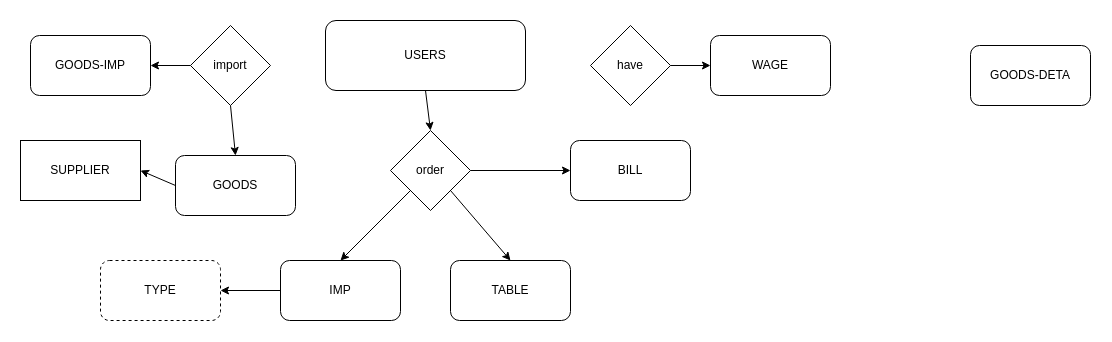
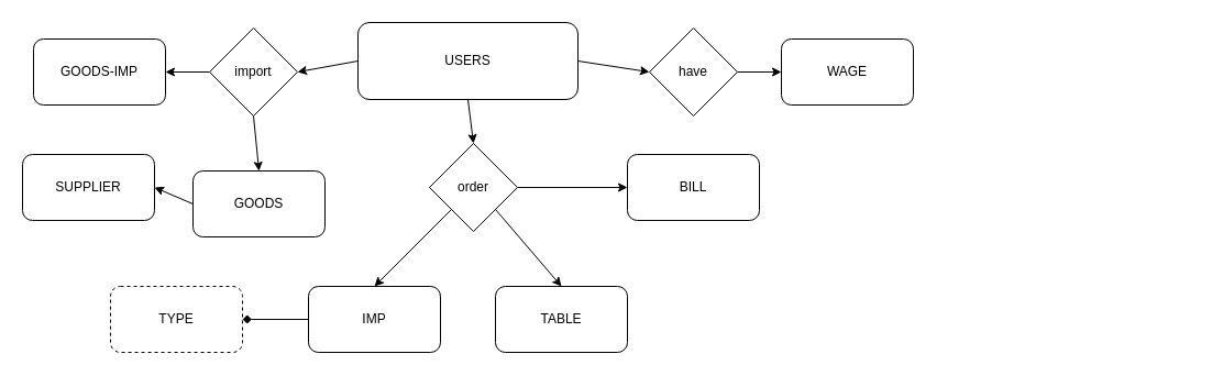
  <mxCell id="0" />
  <mxCell id="1" parent="0" />
  <mxCell id="2" value="USERS" style="rounded=1;whiteSpace=wrap;html=1;" vertex="1" parent="1"><mxGeometry x="325" y="20" width="200" height="70" as="geometry" /></mxCell>
  <mxCell id="3" value="GOODS" style="rounded=1;whiteSpace=wrap;html=1;" vertex="1" parent="1"><mxGeometry x="175" y="155" width="120" height="60" as="geometry" /></mxCell>
- <mxCell id="4" value="SUPPLIER" style="whiteSpace=wrap;html=1;rounded=0;" vertex="1" parent="1"><mxGeometry x="20" y="140" width="120" height="60" as="geometry" /></mxCell>
+ <mxCell id="4" value="SUPPLIER" style="rounded=1;whiteSpace=wrap;html=1;" vertex="1" parent="1"><mxGeometry x="20" y="140" width="120" height="60" as="geometry" /></mxCell>
  <mxCell id="5" value="order" style="rhombus;whiteSpace=wrap;html=1;" vertex="1" parent="1"><mxGeometry x="390" y="130" width="80" height="80" as="geometry" /></mxCell>
  <mxCell id="6" value="have" style="rhombus;whiteSpace=wrap;html=1;" vertex="1" parent="1"><mxGeometry x="590" y="25" width="80" height="80" as="geometry" /></mxCell>
  <mxCell id="7" value="TYPE" style="rounded=1;whiteSpace=wrap;html=1;dashed=1;" vertex="1" parent="1"><mxGeometry x="100" y="260" width="120" height="60" as="geometry" /></mxCell>
  <mxCell id="8" value="IMP" style="rounded=1;whiteSpace=wrap;html=1;" vertex="1" parent="1"><mxGeometry x="280" y="260" width="120" height="60" as="geometry" /></mxCell>
  <mxCell id="9" value="BILL" style="rounded=1;whiteSpace=wrap;html=1;" vertex="1" parent="1"><mxGeometry x="570" y="140" width="120" height="60" as="geometry" /></mxCell>
  <mxCell id="10" value="import" style="rhombus;whiteSpace=wrap;html=1;" vertex="1" parent="1"><mxGeometry x="190" y="25" width="80" height="80" as="geometry" /></mxCell>
  <mxCell id="11" value="TABLE" style="rounded=1;whiteSpace=wrap;html=1;" vertex="1" parent="1"><mxGeometry x="450" y="260" width="120" height="60" as="geometry" /></mxCell>
  <mxCell id="12" value="WAGE" style="rounded=1;whiteSpace=wrap;html=1;" vertex="1" parent="1"><mxGeometry x="710" y="35" width="120" height="60" as="geometry" /></mxCell>
  <mxCell id="13" value="GOODS-IMP" style="rounded=1;whiteSpace=wrap;html=1;" vertex="1" parent="1"><mxGeometry x="30" y="35" width="120" height="60" as="geometry" /></mxCell>
- <mxCell id="14" value="GOODS-DETA" style="rounded=1;whiteSpace=wrap;html=1;" vertex="1" parent="1"><mxGeometry x="970" y="45" width="120" height="60" as="geometry" /></mxCell>
+ <mxCell id="15" value="" style="endArrow=classic;html=1;rounded=0;entryX=1;entryY=0.5;entryDx=0;entryDy=0;exitX=0;exitY=0.5;exitDx=0;exitDy=0;" edge="1" parent="1" source="2" target="10"><mxGeometry width="50" height="50" relative="1" as="geometry"><mxPoint x="430" y="290" as="sourcePoint" /><mxPoint x="480" y="240" as="targetPoint" /></mxGeometry></mxCell>
  <mxCell id="16" value="" style="endArrow=classic;html=1;rounded=0;entryX=0.5;entryY=0;entryDx=0;entryDy=0;exitX=0;exitY=1;exitDx=0;exitDy=0;" edge="1" parent="1" source="5" target="8"><mxGeometry width="50" height="50" relative="1" as="geometry"><mxPoint x="350" y="240" as="sourcePoint" /><mxPoint x="400" y="190" as="targetPoint" /></mxGeometry></mxCell>
  <mxCell id="17" value="" style="endArrow=classic;html=1;rounded=0;exitX=1;exitY=0.5;exitDx=0;exitDy=0;entryX=0;entryY=0.5;entryDx=0;entryDy=0;" edge="1" parent="1" source="5" target="9"><mxGeometry width="50" height="50" relative="1" as="geometry"><mxPoint x="470" y="180" as="sourcePoint" /><mxPoint x="520" y="130" as="targetPoint" /></mxGeometry></mxCell>
  <mxCell id="18" value="" style="endArrow=classic;html=1;rounded=0;exitX=1;exitY=0.5;exitDx=0;exitDy=0;entryX=0;entryY=0.5;entryDx=0;entryDy=0;" edge="1" parent="1" source="6" target="12"><mxGeometry width="50" height="50" relative="1" as="geometry"><mxPoint x="660" y="90" as="sourcePoint" /><mxPoint x="710" y="40" as="targetPoint" /></mxGeometry></mxCell>
+ <mxCell id="19" value="" style="endArrow=classic;html=1;rounded=0;exitX=1;exitY=0.5;exitDx=0;exitDy=0;entryX=0;entryY=0.5;entryDx=0;entryDy=0;" edge="1" parent="1" source="2" target="6"><mxGeometry width="50" height="50" relative="1" as="geometry"><mxPoint x="530" y="90" as="sourcePoint" /><mxPoint x="580" y="40" as="targetPoint" /></mxGeometry></mxCell>
  <mxCell id="20" value="" style="endArrow=classic;html=1;rounded=0;exitX=0.5;exitY=1;exitDx=0;exitDy=0;entryX=0.5;entryY=0;entryDx=0;entryDy=0;" edge="1" parent="1" source="2" target="5"><mxGeometry width="50" height="50" relative="1" as="geometry"><mxPoint x="380" y="160" as="sourcePoint" /><mxPoint x="430" y="110" as="targetPoint" /></mxGeometry></mxCell>
  <mxCell id="21" value="" style="endArrow=classic;html=1;rounded=0;exitX=0;exitY=0.5;exitDx=0;exitDy=0;entryX=1;entryY=0.5;entryDx=0;entryDy=0;" edge="1" parent="1" source="10" target="13"><mxGeometry width="50" height="50" relative="1" as="geometry"><mxPoint x="160" y="100" as="sourcePoint" /><mxPoint x="180" y="35" as="targetPoint" /></mxGeometry></mxCell>
  <mxCell id="22" value="" style="endArrow=classic;html=1;rounded=0;exitX=0;exitY=0.5;exitDx=0;exitDy=0;entryX=1;entryY=0.5;entryDx=0;entryDy=0;" edge="1" parent="1" source="3" target="4"><mxGeometry width="50" height="50" relative="1" as="geometry"><mxPoint x="90" y="145" as="sourcePoint" /><mxPoint x="140" y="95" as="targetPoint" /></mxGeometry></mxCell>
  <mxCell id="23" value="" style="endArrow=classic;html=1;rounded=0;exitX=0.5;exitY=1;exitDx=0;exitDy=0;entryX=0.5;entryY=0;entryDx=0;entryDy=0;" edge="1" parent="1" source="10" target="3"><mxGeometry width="50" height="50" relative="1" as="geometry"><mxPoint x="240" y="110" as="sourcePoint" /><mxPoint x="290" y="60" as="targetPoint" /></mxGeometry></mxCell>
  <mxCell id="24" value="" style="endArrow=classic;html=1;rounded=0;exitX=1;exitY=1;exitDx=0;exitDy=0;entryX=0.5;entryY=0;entryDx=0;entryDy=0;" edge="1" parent="1" source="5" target="11"><mxGeometry width="50" height="50" relative="1" as="geometry"><mxPoint x="470" y="240" as="sourcePoint" /><mxPoint x="520" y="190" as="targetPoint" /></mxGeometry></mxCell>
- <mxCell id="25" value="" style="endArrow=classic;html=1;rounded=0;exitX=0;exitY=0.5;exitDx=0;exitDy=0;entryX=1;entryY=0.5;entryDx=0;entryDy=0;" edge="1" parent="1" source="8" target="7"><mxGeometry width="50" height="50" relative="1" as="geometry"><mxPoint x="430" y="290" as="sourcePoint" /><mxPoint x="480" y="240" as="targetPoint" /></mxGeometry></mxCell>
+ <mxCell id="25" value="" style="endArrow=diamond;html=1;rounded=0;exitX=0;exitY=0.5;exitDx=0;exitDy=0;entryX=1;entryY=0.5;entryDx=0;entryDy=0;" edge="1" parent="1" source="8" target="7"><mxGeometry width="50" height="50" relative="1" as="geometry"><mxPoint x="430" y="290" as="sourcePoint" /><mxPoint x="480" y="240" as="targetPoint" /></mxGeometry></mxCell>
